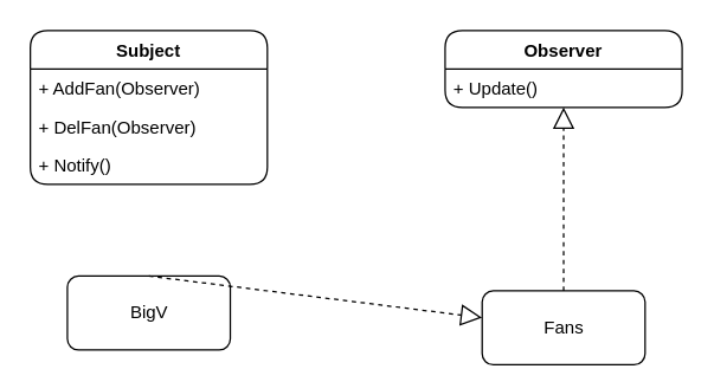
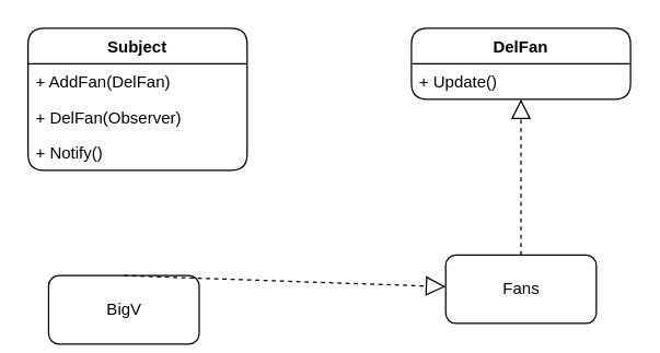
  <mxCell id="0" />
  <mxCell id="1" parent="0" />
  <mxCell id="2" value="Subject" style="swimlane;fontStyle=1;align=center;verticalAlign=top;childLayout=stackLayout;horizontal=1;startSize=26;horizontalStack=0;resizeParent=1;resizeParentMax=0;resizeLast=0;collapsible=1;marginBottom=0;rounded=1;" vertex="1" parent="1"><mxGeometry x="20" y="20" width="160" height="104" as="geometry" /></mxCell>
- <mxCell id="3" value="+ AddFan(Observer)" style="text;strokeColor=none;fillColor=none;align=left;verticalAlign=top;spacingLeft=4;spacingRight=4;overflow=hidden;rotatable=0;points=[[0,0.5],[1,0.5]];portConstraint=eastwest;rounded=1;" vertex="1" parent="2"><mxGeometry y="26" width="160" height="26" as="geometry" /></mxCell>
+ <mxCell id="3" value="+ AddFan(DelFan)" style="text;strokeColor=none;fillColor=none;align=left;verticalAlign=top;spacingLeft=4;spacingRight=4;overflow=hidden;rotatable=0;points=[[0,0.5],[1,0.5]];portConstraint=eastwest;rounded=1;" vertex="1" parent="2"><mxGeometry y="26" width="160" height="26" as="geometry" /></mxCell>
  <mxCell id="4" value="+ DelFan(Observer)" style="text;strokeColor=none;fillColor=none;align=left;verticalAlign=top;spacingLeft=4;spacingRight=4;overflow=hidden;rotatable=0;points=[[0,0.5],[1,0.5]];portConstraint=eastwest;rounded=1;" vertex="1" parent="2"><mxGeometry y="52" width="160" height="26" as="geometry" /></mxCell>
  <mxCell id="5" value="+ Notify()" style="text;strokeColor=none;fillColor=none;align=left;verticalAlign=top;spacingLeft=4;spacingRight=4;overflow=hidden;rotatable=0;points=[[0,0.5],[1,0.5]];portConstraint=eastwest;rounded=1;" vertex="1" parent="2"><mxGeometry y="78" width="160" height="26" as="geometry" /></mxCell>
- <mxCell id="6" value="Observer" style="swimlane;fontStyle=1;align=center;verticalAlign=top;childLayout=stackLayout;horizontal=1;startSize=26;horizontalStack=0;resizeParent=1;resizeParentMax=0;resizeLast=0;collapsible=1;marginBottom=0;rounded=1;" vertex="1" parent="1"><mxGeometry x="300" y="20" width="160" height="52" as="geometry" /></mxCell>
+ <mxCell id="6" value="DelFan" style="swimlane;fontStyle=1;align=center;verticalAlign=top;childLayout=stackLayout;horizontal=1;startSize=26;horizontalStack=0;resizeParent=1;resizeParentMax=0;resizeLast=0;collapsible=1;marginBottom=0;rounded=1;" vertex="1" parent="1"><mxGeometry x="300" y="20" width="160" height="52" as="geometry" /></mxCell>
  <mxCell id="7" value="+ Update()" style="text;strokeColor=none;fillColor=none;align=left;verticalAlign=top;spacingLeft=4;spacingRight=4;overflow=hidden;rotatable=0;points=[[0,0.5],[1,0.5]];portConstraint=eastwest;" vertex="1" parent="6"><mxGeometry y="26" width="160" height="26" as="geometry" /></mxCell>
- <mxCell id="8" value="BigV" style="html=1;rounded=1;" vertex="1" parent="1"><mxGeometry x="45" y="186" width="110" height="50" as="geometry" /></mxCell>
- <mxCell id="9" value="Fans" style="html=1;rounded=1;" vertex="1" parent="1"><mxGeometry x="325" y="196" width="110" height="50" as="geometry" /></mxCell>
+ <mxCell id="8" value="BigV" style="html=1;rounded=1;" vertex="1" parent="1"><mxGeometry x="35" y="201" width="110" height="50" as="geometry" /></mxCell>
+ <mxCell id="9" value="Fans" style="html=1;rounded=1;" vertex="1" parent="1"><mxGeometry x="325" y="186" width="110" height="50" as="geometry" /></mxCell>
  <mxCell id="10" value="" style="endArrow=block;dashed=1;endFill=0;endSize=12;html=1;exitX=0.5;exitY=0;exitDx=0;exitDy=0;" edge="1" parent="1" source="8" target="9"><mxGeometry width="160" relative="1" as="geometry"><mxPoint x="98" y="116" as="sourcePoint" /><mxPoint x="96" y="108.99" as="targetPoint" /></mxGeometry></mxCell>
  <mxCell id="11" value="" style="endArrow=block;dashed=1;endFill=0;endSize=12;html=1;exitX=0.5;exitY=0;exitDx=0;exitDy=0;entryX=0.5;entryY=1;entryDx=0;entryDy=0;" edge="1" parent="1" source="9" target="6"><mxGeometry width="160" relative="1" as="geometry"><mxPoint x="110" y="146" as="sourcePoint" /><mxPoint x="250" y="136" as="targetPoint" /></mxGeometry></mxCell>
